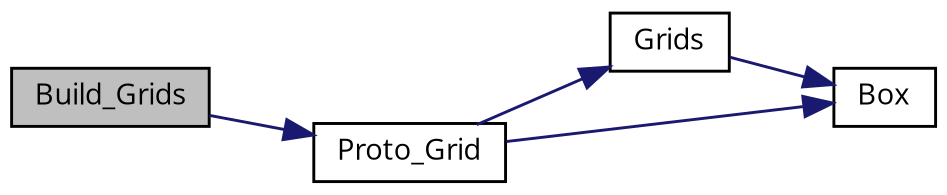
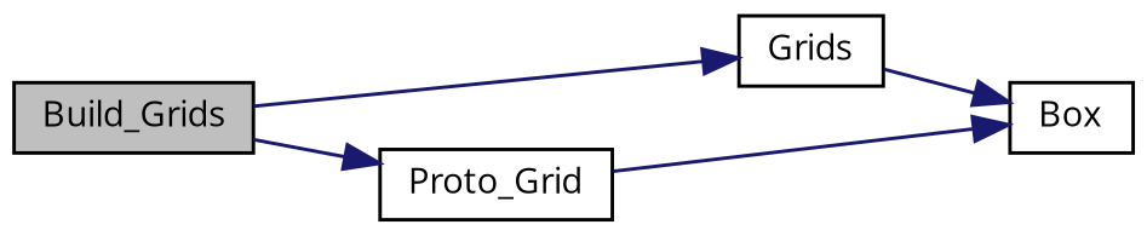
  digraph {
    fontname="Open Sans"
    rankdir=LR
    node [color=black fillcolor=white fontname="Open Sans" fontsize=10 shape=record style=filled]
    edge [color=midnightblue fontname="Open Sans" fontsize=10 labelfontname=Helvetica labelfontsize=10 style=solid]
    n1 [fillcolor=grey75 fontcolor=black height=0.2 label=Build_Grids width=0.4]
    n2 [height=0.2 label=Proto_Grid width=0.4]
    n3 [height=0.2 label=Grids width=0.4]
    n4 [height=0.2 label=Box width=0.4]
    n1 -> n2
-   n2 -> n3
+   n1 -> n3
    n2 -> n4
    n3 -> n4
  }
